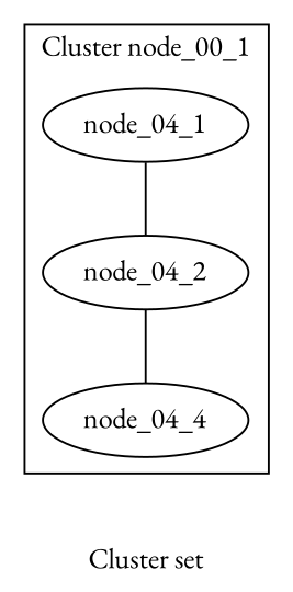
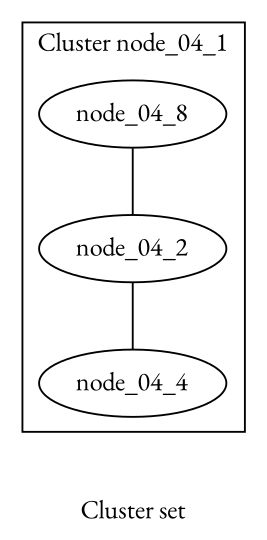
  graph {
    fontname="EB Garamond"
    label="Cluster set"
    rankdir=TB
    node [fontname="EB Garamond"]
    edge [fontname="EB Garamond"]
-   node_04_1
+   node_04_1 [label=node_04_8]
    node_04_2
    node_04_4
    subgraph cluster_1 {
-     label="Cluster node_00_1"
+     label="Cluster node_04_1"
      node_04_1
      node_04_2
      node_04_4
    }
    node_04_1 -- node_04_2
    node_04_2 -- node_04_4
  }
